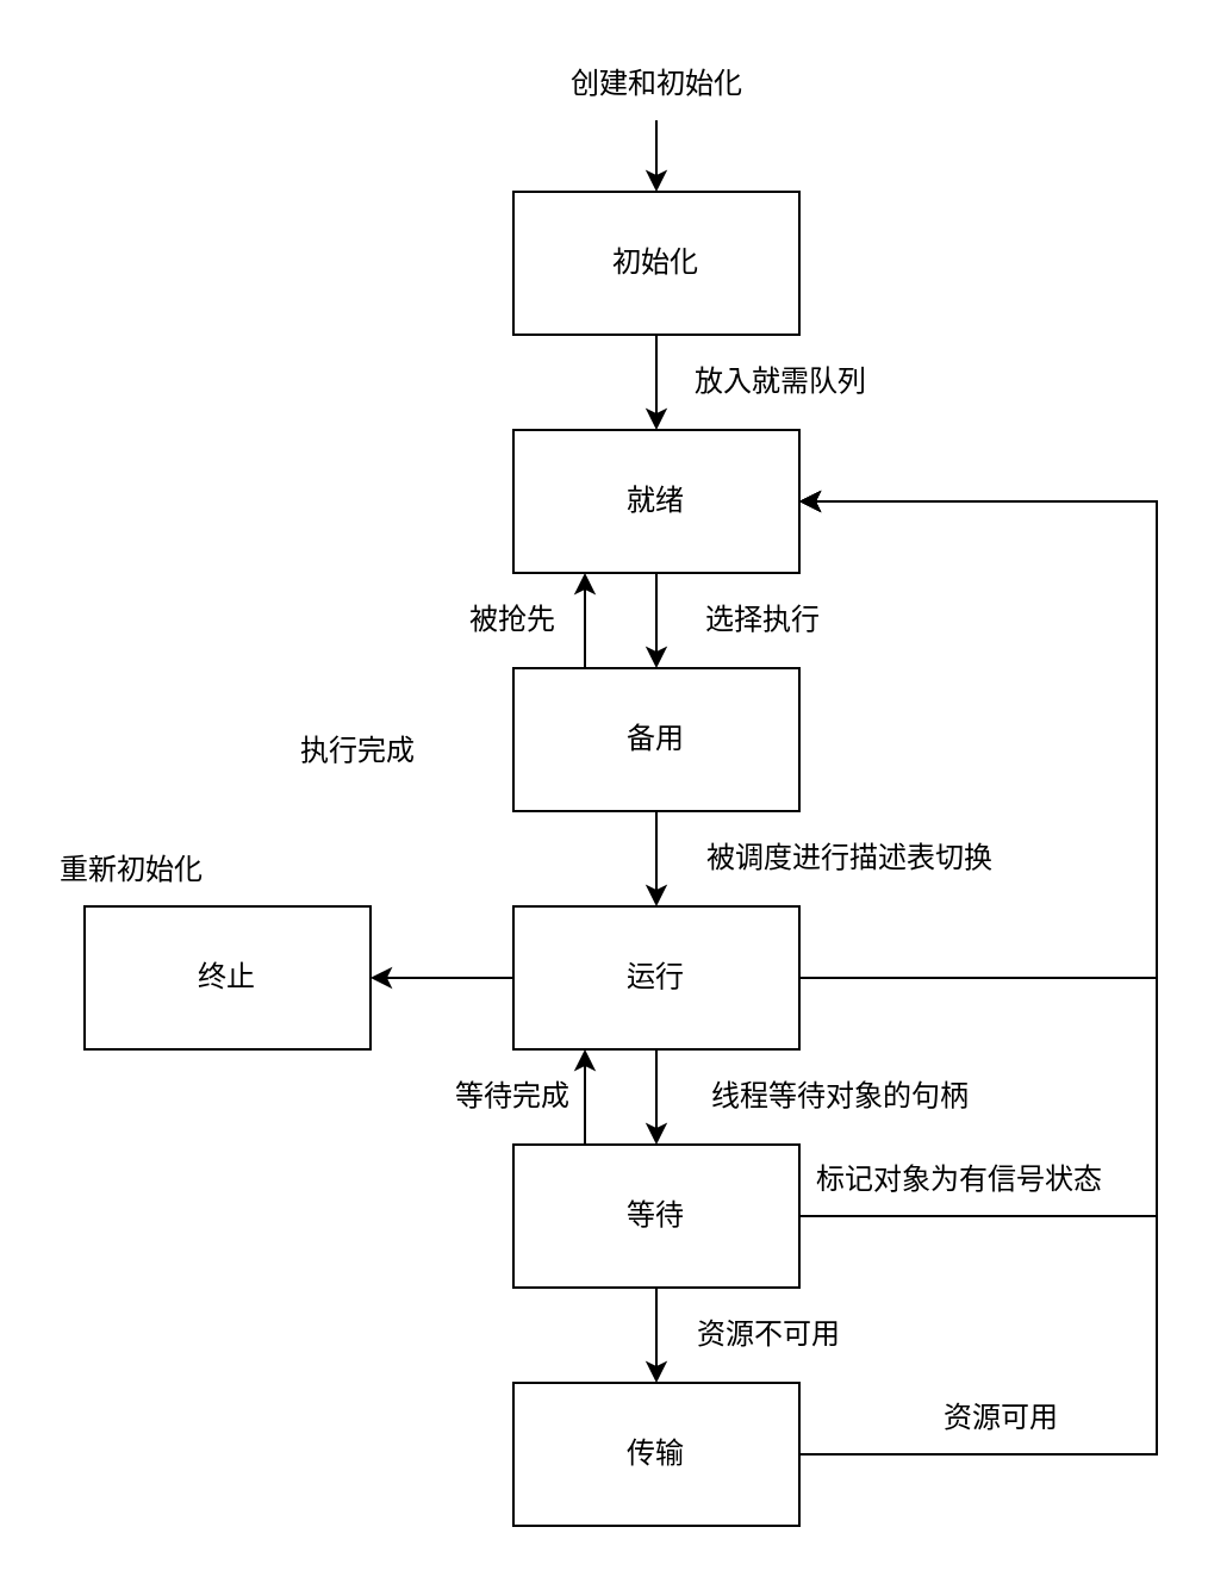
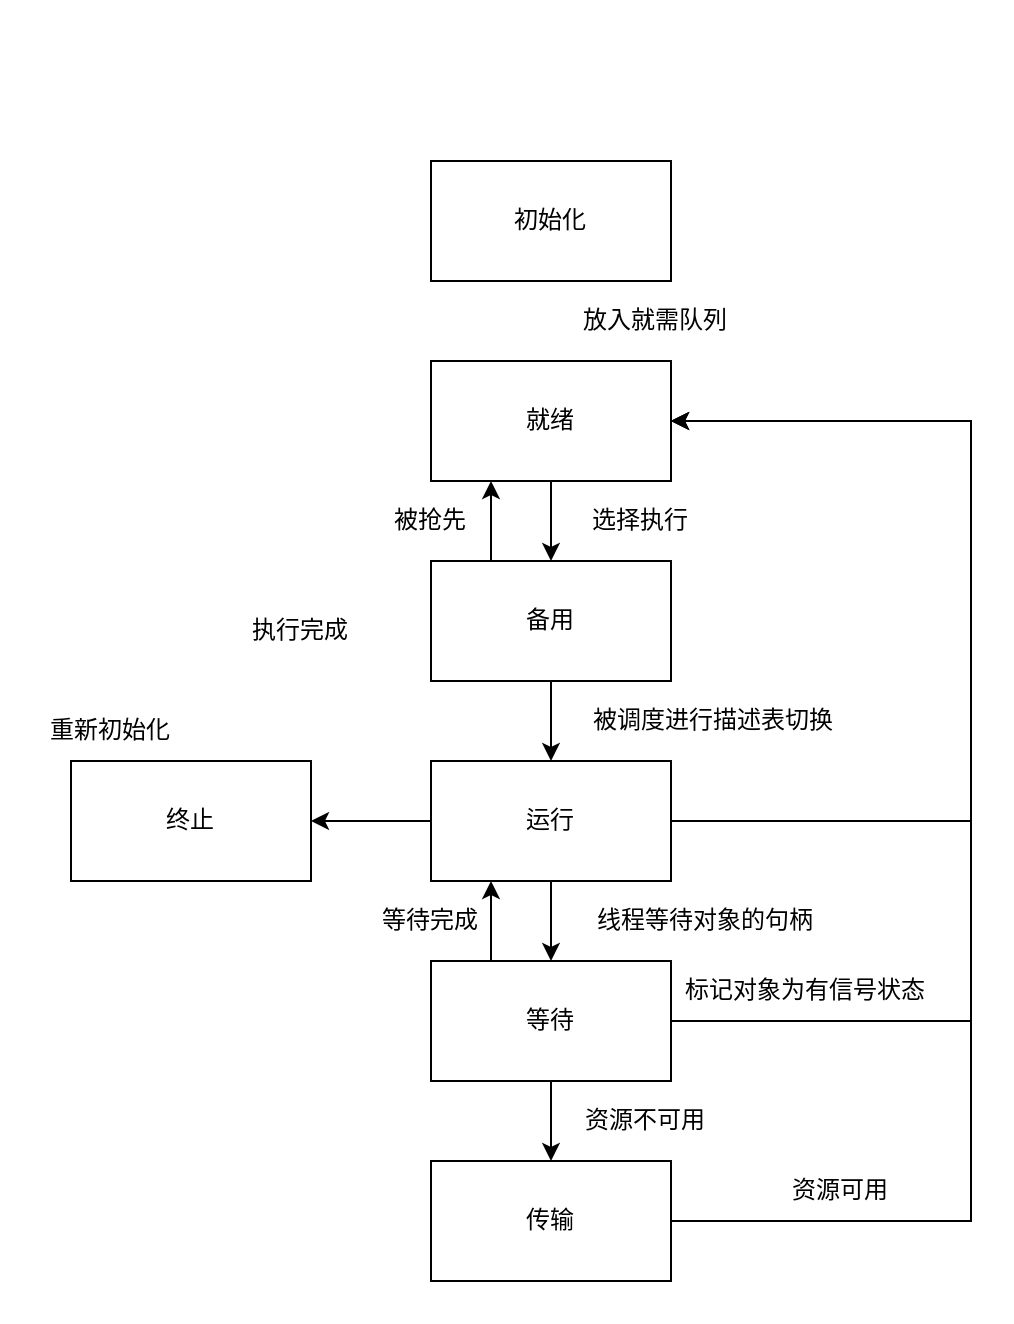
  <mxCell id="0" />
  <mxCell id="1" parent="0" />
- <mxCell id="2" value="" style="edgeStyle=orthogonalEdgeStyle;rounded=0;orthogonalLoop=1;jettySize=auto;html=1;" edge="1" parent="1" source="3" target="5"><mxGeometry relative="1" as="geometry" /></mxCell>
  <mxCell id="3" value="初始化" style="rounded=0;whiteSpace=wrap;html=1;gradientColor=none;fillColor=none;strokeColor=default;" vertex="1" parent="1"><mxGeometry x="215" y="80" width="120" height="60" as="geometry" /></mxCell>
  <mxCell id="4" value="" style="edgeStyle=orthogonalEdgeStyle;rounded=0;orthogonalLoop=1;jettySize=auto;html=1;" edge="1" parent="1" source="5" target="7"><mxGeometry relative="1" as="geometry" /></mxCell>
  <mxCell id="5" value="就绪" style="rounded=0;whiteSpace=wrap;html=1;" vertex="1" parent="1"><mxGeometry x="215" y="180" width="120" height="60" as="geometry" /></mxCell>
  <mxCell id="6" value="" style="edgeStyle=orthogonalEdgeStyle;rounded=0;orthogonalLoop=1;jettySize=auto;html=1;" edge="1" parent="1" source="7" target="11"><mxGeometry relative="1" as="geometry" /></mxCell>
  <mxCell id="7" value="备用" style="rounded=0;whiteSpace=wrap;html=1;" vertex="1" parent="1"><mxGeometry x="215" y="280" width="120" height="60" as="geometry" /></mxCell>
  <mxCell id="8" value="" style="edgeStyle=orthogonalEdgeStyle;rounded=0;orthogonalLoop=1;jettySize=auto;html=1;" edge="1" parent="1" source="11" target="14"><mxGeometry relative="1" as="geometry" /></mxCell>
  <mxCell id="9" value="" style="edgeStyle=orthogonalEdgeStyle;rounded=0;orthogonalLoop=1;jettySize=auto;html=1;" edge="1" parent="1" source="11" target="17"><mxGeometry relative="1" as="geometry" /></mxCell>
  <mxCell id="10" style="edgeStyle=orthogonalEdgeStyle;rounded=0;orthogonalLoop=1;jettySize=auto;html=1;exitX=1;exitY=0.5;exitDx=0;exitDy=0;entryX=1;entryY=0.5;entryDx=0;entryDy=0;" edge="1" parent="1" source="11" target="5"><mxGeometry relative="1" as="geometry"><Array as="points"><mxPoint x="485" y="410" /><mxPoint x="485" y="210" /></Array></mxGeometry></mxCell>
  <mxCell id="11" value="运行" style="rounded=0;whiteSpace=wrap;html=1;" vertex="1" parent="1"><mxGeometry x="215" y="380" width="120" height="60" as="geometry" /></mxCell>
  <mxCell id="12" value="" style="edgeStyle=orthogonalEdgeStyle;rounded=0;orthogonalLoop=1;jettySize=auto;html=1;" edge="1" parent="1" source="14" target="16"><mxGeometry relative="1" as="geometry" /></mxCell>
  <mxCell id="13" style="edgeStyle=orthogonalEdgeStyle;rounded=0;orthogonalLoop=1;jettySize=auto;html=1;exitX=1;exitY=0.5;exitDx=0;exitDy=0;entryX=1;entryY=0.5;entryDx=0;entryDy=0;" edge="1" parent="1" source="14" target="5"><mxGeometry relative="1" as="geometry"><Array as="points"><mxPoint x="485" y="510" /><mxPoint x="485" y="210" /></Array></mxGeometry></mxCell>
  <mxCell id="14" value="等待" style="rounded=0;whiteSpace=wrap;html=1;" vertex="1" parent="1"><mxGeometry x="215" y="480" width="120" height="60" as="geometry" /></mxCell>
  <mxCell id="15" style="edgeStyle=orthogonalEdgeStyle;rounded=0;orthogonalLoop=1;jettySize=auto;html=1;exitX=1;exitY=0.5;exitDx=0;exitDy=0;entryX=1;entryY=0.5;entryDx=0;entryDy=0;" edge="1" parent="1" source="16" target="5"><mxGeometry relative="1" as="geometry"><Array as="points"><mxPoint x="485" y="610" /><mxPoint x="485" y="210" /></Array></mxGeometry></mxCell>
  <mxCell id="16" value="传输" style="rounded=0;whiteSpace=wrap;html=1;" vertex="1" parent="1"><mxGeometry x="215" y="580" width="120" height="60" as="geometry" /></mxCell>
  <mxCell id="17" value="终止" style="rounded=0;whiteSpace=wrap;html=1;" vertex="1" parent="1"><mxGeometry x="35" y="380" width="120" height="60" as="geometry" /></mxCell>
- <mxCell id="18" style="edgeStyle=orthogonalEdgeStyle;rounded=0;orthogonalLoop=1;jettySize=auto;html=1;" edge="1" parent="1" source="19" target="3"><mxGeometry relative="1" as="geometry" /></mxCell>
- <mxCell id="19" value="创建和初始化" style="text;html=1;align=center;verticalAlign=middle;whiteSpace=wrap;rounded=0;" vertex="1" parent="1"><mxGeometry x="227.5" y="20" width="95" height="30" as="geometry" /></mxCell>
  <mxCell id="20" value="放入就需队列" style="text;html=1;align=center;verticalAlign=middle;whiteSpace=wrap;rounded=0;" vertex="1" parent="1"><mxGeometry x="285" y="145" width="85" height="30" as="geometry" /></mxCell>
  <mxCell id="21" value="选择执行" style="text;html=1;align=center;verticalAlign=middle;whiteSpace=wrap;rounded=0;" vertex="1" parent="1"><mxGeometry x="290" y="245" width="60" height="30" as="geometry" /></mxCell>
  <mxCell id="22" value="被调度进行描述表切换" style="text;html=1;align=center;verticalAlign=middle;whiteSpace=wrap;rounded=0;" vertex="1" parent="1"><mxGeometry x="290" y="345" width="132.5" height="30" as="geometry" /></mxCell>
  <mxCell id="23" value="线程等待对象的句柄" style="text;html=1;align=center;verticalAlign=middle;whiteSpace=wrap;rounded=0;" vertex="1" parent="1"><mxGeometry x="290" y="445" width="125" height="30" as="geometry" /></mxCell>
  <mxCell id="24" value="资源不可用" style="text;html=1;align=center;verticalAlign=middle;whiteSpace=wrap;rounded=0;" vertex="1" parent="1"><mxGeometry x="280" y="545" width="85" height="30" as="geometry" /></mxCell>
  <mxCell id="25" value="标记对象为有信号状态" style="text;html=1;align=center;verticalAlign=middle;whiteSpace=wrap;rounded=0;" vertex="1" parent="1"><mxGeometry x="340" y="480" width="125" height="30" as="geometry" /></mxCell>
  <mxCell id="26" value="资源可用" style="text;html=1;align=center;verticalAlign=middle;whiteSpace=wrap;rounded=0;" vertex="1" parent="1"><mxGeometry x="390" y="580" width="60" height="30" as="geometry" /></mxCell>
  <mxCell id="27" value="执行完成" style="text;html=1;align=center;verticalAlign=middle;whiteSpace=wrap;rounded=0;" vertex="1" parent="1"><mxGeometry x="120" y="300" width="60" height="30" as="geometry" /></mxCell>
  <mxCell id="28" value="" style="endArrow=classic;html=1;rounded=0;entryX=0.25;entryY=1;entryDx=0;entryDy=0;exitX=0.25;exitY=0;exitDx=0;exitDy=0;" edge="1" parent="1" source="7" target="5"><mxGeometry width="50" height="50" relative="1" as="geometry"><mxPoint x="305" y="320" as="sourcePoint" /><mxPoint x="355" y="270" as="targetPoint" /></mxGeometry></mxCell>
  <mxCell id="29" value="被抢先" style="text;html=1;align=center;verticalAlign=middle;whiteSpace=wrap;rounded=0;" vertex="1" parent="1"><mxGeometry x="185" y="245" width="60" height="30" as="geometry" /></mxCell>
  <mxCell id="30" value="重新初始化" style="text;html=1;align=center;verticalAlign=middle;whiteSpace=wrap;rounded=0;" vertex="1" parent="1"><mxGeometry x="20" y="350" width="70" height="30" as="geometry" /></mxCell>
  <mxCell id="31" value="" style="endArrow=classic;html=1;rounded=0;entryX=0.25;entryY=1;entryDx=0;entryDy=0;exitX=0.25;exitY=0;exitDx=0;exitDy=0;" edge="1" parent="1"><mxGeometry width="50" height="50" relative="1" as="geometry"><mxPoint x="245" y="480" as="sourcePoint" /><mxPoint x="245" y="440" as="targetPoint" /></mxGeometry></mxCell>
  <mxCell id="32" value="等待完成" style="text;html=1;align=center;verticalAlign=middle;whiteSpace=wrap;rounded=0;" vertex="1" parent="1"><mxGeometry x="185" y="445" width="60" height="30" as="geometry" /></mxCell>
